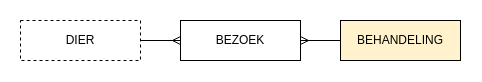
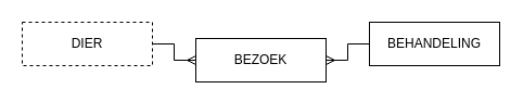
  <mxCell id="0" />
  <mxCell id="1" parent="0" />
  <mxCell id="2" value="" style="edgeStyle=orthogonalEdgeStyle;rounded=0;orthogonalLoop=1;jettySize=auto;html=1;endArrow=ERmany;endFill=0;" edge="1" parent="1" source="3" target="5"><mxGeometry relative="1" as="geometry" /></mxCell>
  <mxCell id="3" value="DIER" style="rounded=0;whiteSpace=wrap;html=1;dashed=1;" vertex="1" parent="1"><mxGeometry x="20" y="20" width="120" height="40" as="geometry" /></mxCell>
  <mxCell id="4" value="" style="edgeStyle=orthogonalEdgeStyle;rounded=0;orthogonalLoop=1;jettySize=auto;html=1;endArrow=none;endFill=0;startArrow=ERmany;startFill=0;" edge="1" parent="1" source="5" target="6"><mxGeometry relative="1" as="geometry" /></mxCell>
- <mxCell id="5" value="BEZOEK" style="rounded=0;whiteSpace=wrap;html=1;" vertex="1" parent="1"><mxGeometry x="180" y="20" width="120" height="40" as="geometry" /></mxCell>
- <mxCell id="6" value="BEHANDELING" style="rounded=0;whiteSpace=wrap;html=1;fillColor=#fff2cc;" vertex="1" parent="1"><mxGeometry x="340" y="20" width="120" height="40" as="geometry" /></mxCell>
+ <mxCell id="5" value="BEZOEK" style="rounded=0;whiteSpace=wrap;html=1;" vertex="1" parent="1"><mxGeometry x="180" y="35" width="120" height="40" as="geometry" /></mxCell>
+ <mxCell id="6" value="BEHANDELING" style="rounded=0;whiteSpace=wrap;html=1;" vertex="1" parent="1"><mxGeometry x="340" y="20" width="120" height="40" as="geometry" /></mxCell>
